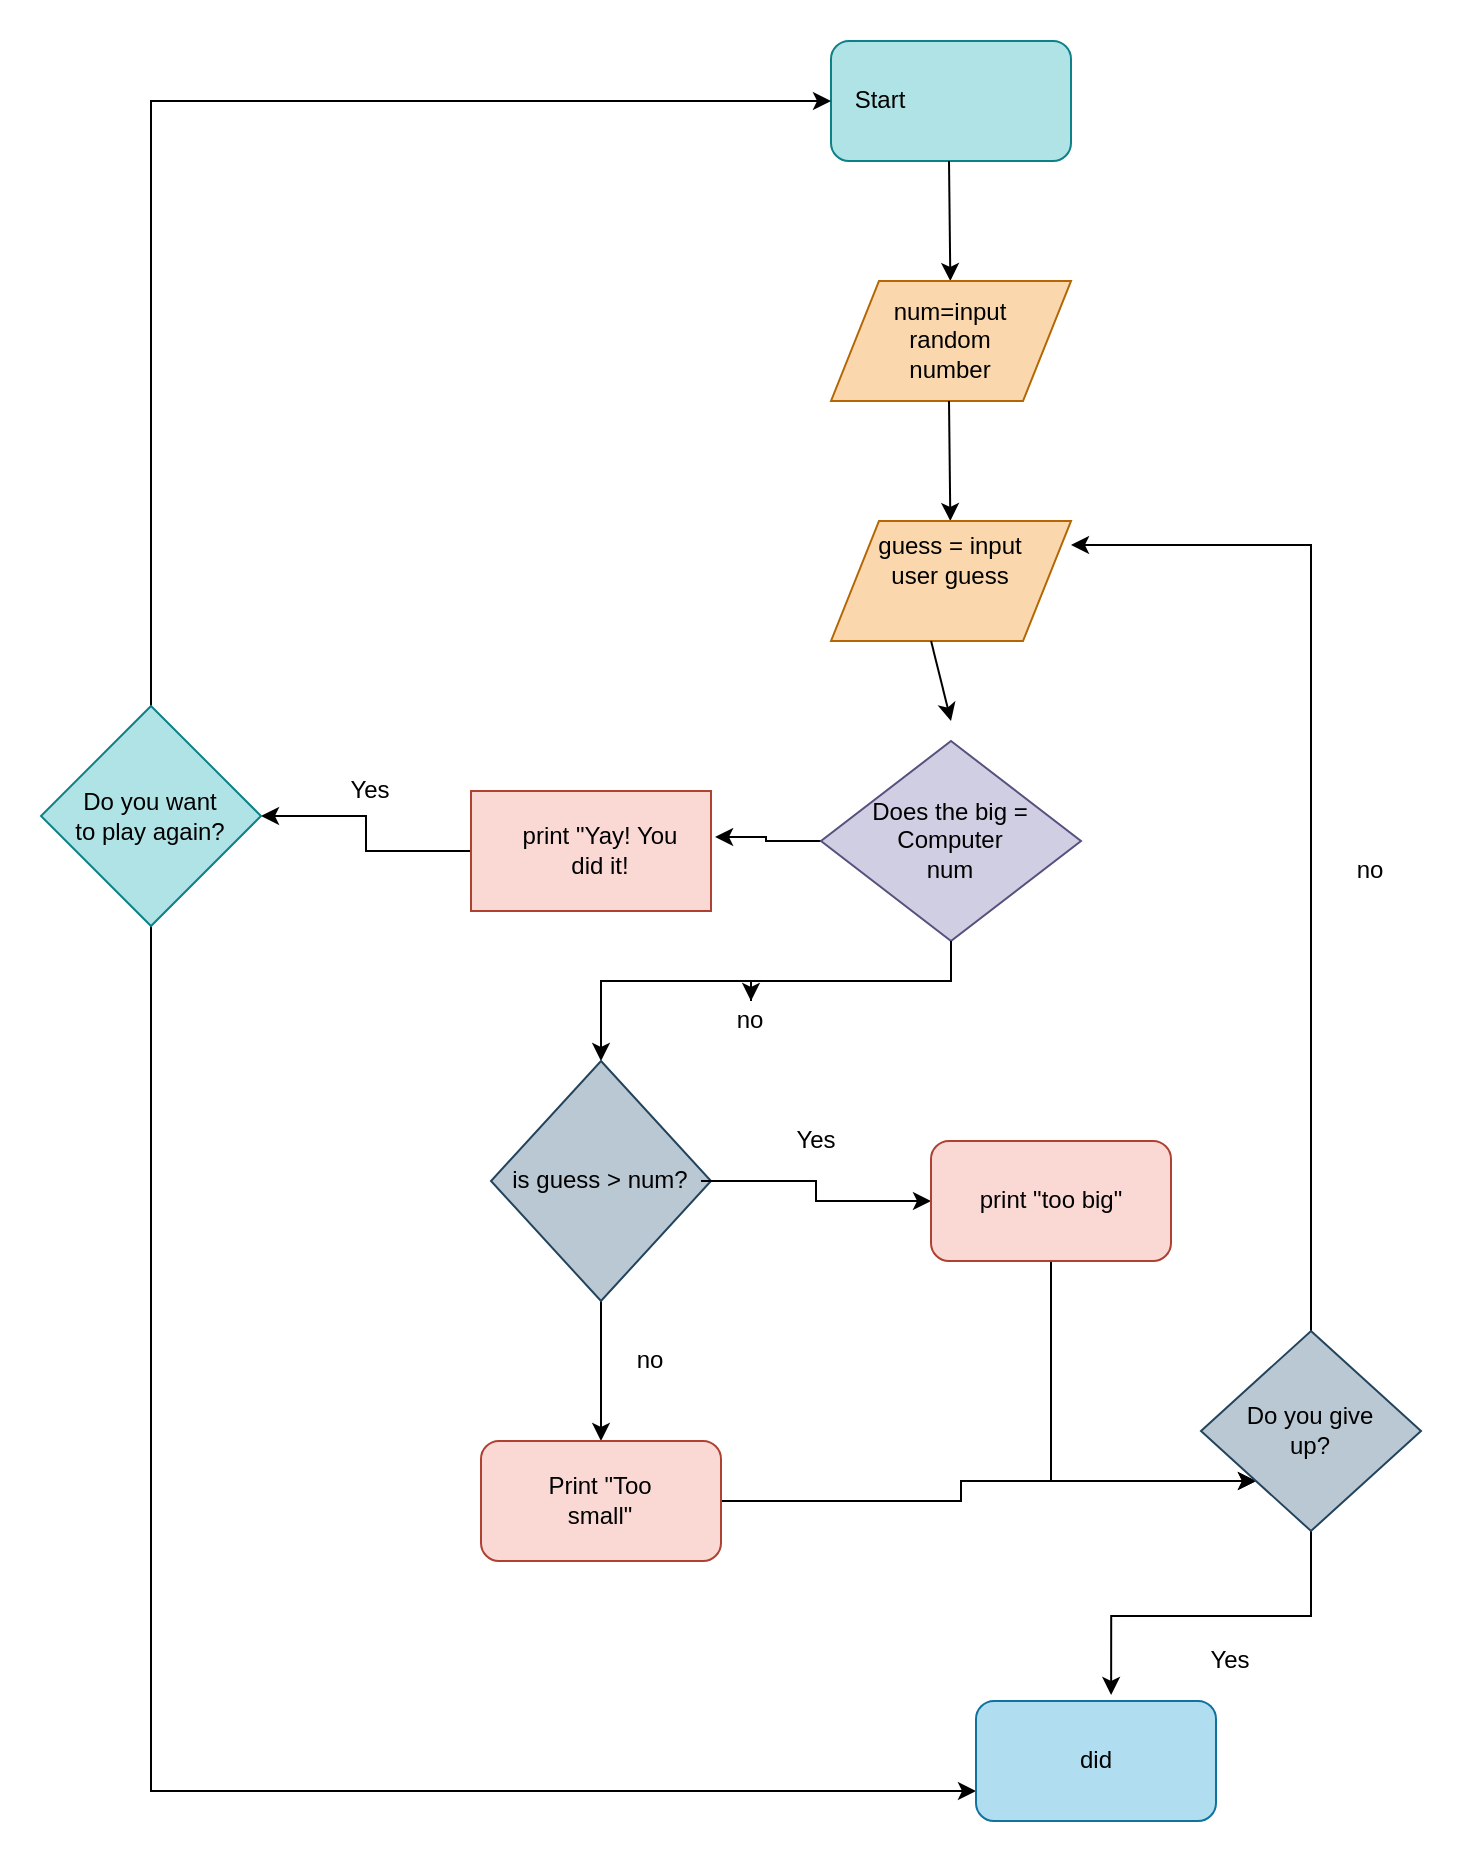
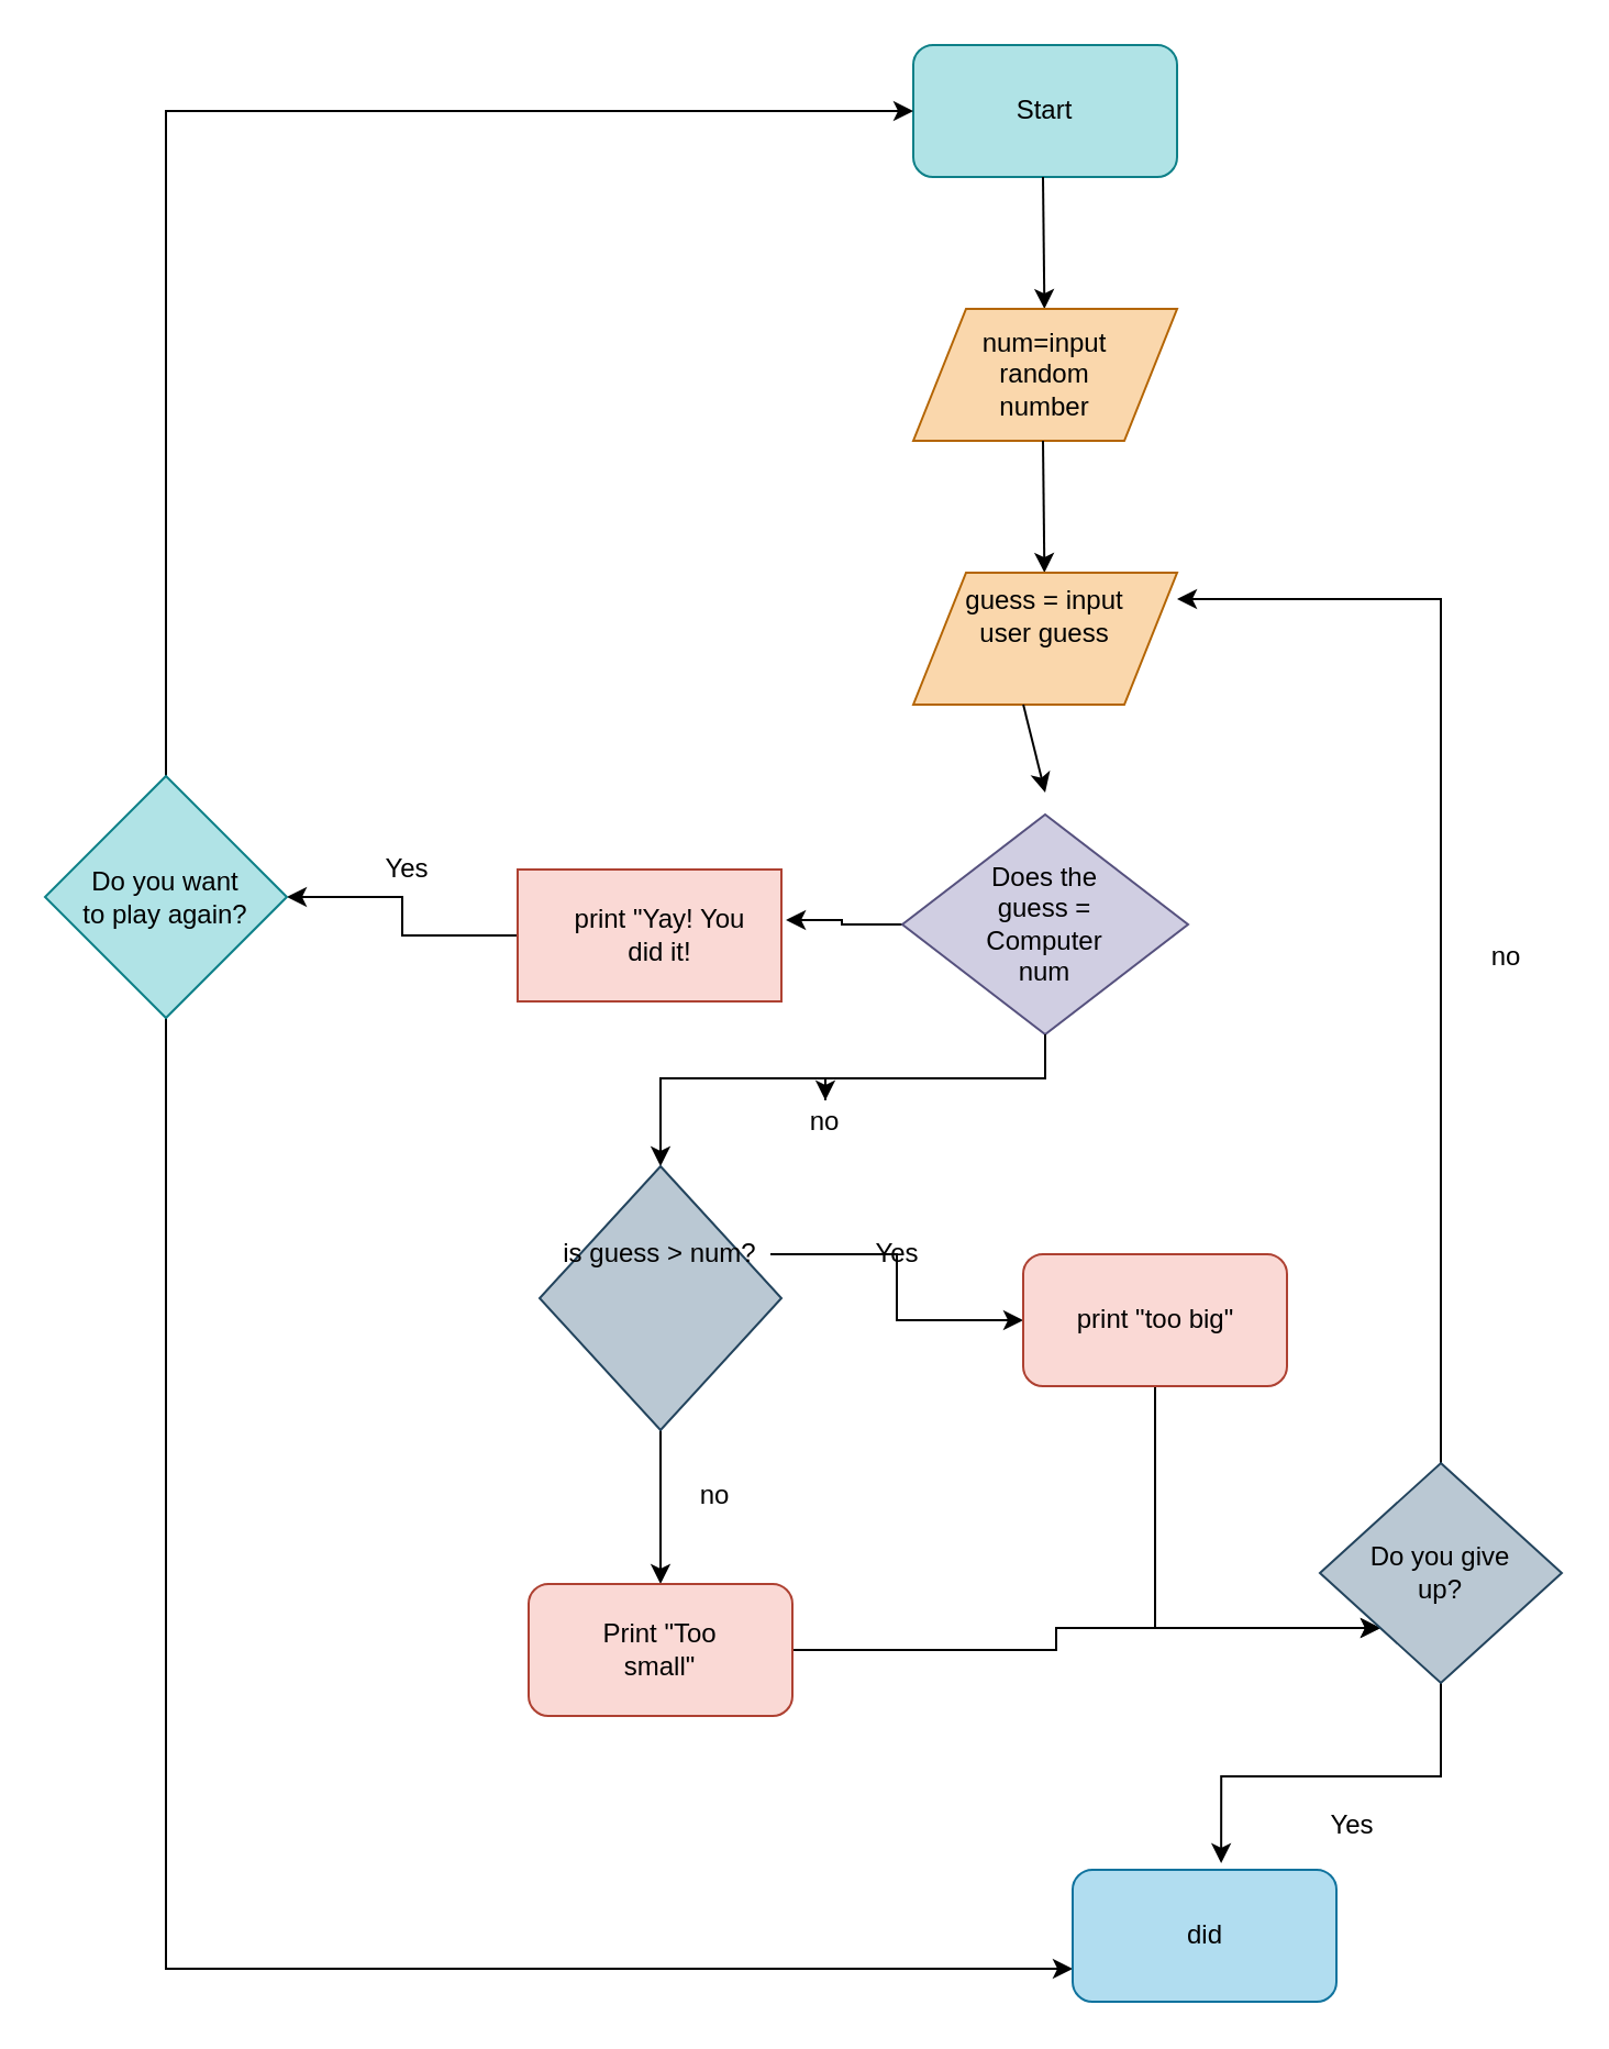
  <mxCell id="0" />
  <mxCell id="1" parent="0" />
  <mxCell id="2" value="" style="rounded=1;whiteSpace=wrap;html=1;fillColor=#b0e3e6;strokeColor=#0e8088;" vertex="1" parent="1"><mxGeometry x="415" y="20" width="120" height="60" as="geometry" /></mxCell>
- <mxCell id="3" value="Start" style="text;html=1;strokeColor=none;fillColor=none;align=center;verticalAlign=middle;whiteSpace=wrap;rounded=0;" vertex="1" parent="1"><mxGeometry x="420" y="40" width="40" height="20" as="geometry" /></mxCell>
+ <mxCell id="3" value="Start" style="text;html=1;strokeColor=none;fillColor=none;align=center;verticalAlign=middle;whiteSpace=wrap;rounded=0;" vertex="1" parent="1"><mxGeometry x="455" y="40" width="40" height="20" as="geometry" /></mxCell>
  <mxCell id="4" value="" style="endArrow=classic;html=1;" edge="1" parent="1" target="5"><mxGeometry width="50" height="50" relative="1" as="geometry"><mxPoint x="474" y="80" as="sourcePoint" /><mxPoint x="474" y="130" as="targetPoint" /></mxGeometry></mxCell>
  <mxCell id="5" value="" style="shape=parallelogram;perimeter=parallelogramPerimeter;whiteSpace=wrap;html=1;fillColor=#fad7ac;strokeColor=#b46504;" vertex="1" parent="1"><mxGeometry x="415" y="140" width="120" height="60" as="geometry" /></mxCell>
  <mxCell id="6" value="num=input random number" style="text;html=1;strokeColor=none;fillColor=none;align=center;verticalAlign=middle;whiteSpace=wrap;rounded=0;" vertex="1" parent="1"><mxGeometry x="450" y="155" width="50" height="30" as="geometry" /></mxCell>
  <mxCell id="7" value="" style="endArrow=classic;html=1;" edge="1" parent="1" target="8"><mxGeometry width="50" height="50" relative="1" as="geometry"><mxPoint x="474" y="200" as="sourcePoint" /><mxPoint x="474" y="250" as="targetPoint" /></mxGeometry></mxCell>
  <mxCell id="8" value="" style="shape=parallelogram;perimeter=parallelogramPerimeter;whiteSpace=wrap;html=1;fillColor=#fad7ac;strokeColor=#b46504;" vertex="1" parent="1"><mxGeometry x="415" y="260" width="120" height="60" as="geometry" /></mxCell>
  <mxCell id="9" value="guess = input user guess" style="text;html=1;strokeColor=none;fillColor=none;align=center;verticalAlign=middle;whiteSpace=wrap;rounded=0;" vertex="1" parent="1"><mxGeometry x="435" y="270" width="80" height="20" as="geometry" /></mxCell>
  <mxCell id="10" style="edgeStyle=orthogonalEdgeStyle;rounded=0;orthogonalLoop=1;jettySize=auto;html=1;entryX=1.017;entryY=0.383;entryDx=0;entryDy=0;entryPerimeter=0;" edge="1" parent="1" source="12" target="16"><mxGeometry relative="1" as="geometry" /></mxCell>
  <mxCell id="11" style="edgeStyle=orthogonalEdgeStyle;rounded=0;orthogonalLoop=1;jettySize=auto;html=1;entryX=0.5;entryY=0;entryDx=0;entryDy=0;" edge="1" parent="1" source="27" target="24"><mxGeometry relative="1" as="geometry"><Array as="points"><mxPoint x="300" y="490" /></Array></mxGeometry></mxCell>
  <mxCell id="12" value="" style="rhombus;whiteSpace=wrap;html=1;fillColor=#d0cee2;strokeColor=#56517e;" vertex="1" parent="1"><mxGeometry x="410" y="370" width="130" height="100" as="geometry" /></mxCell>
- <mxCell id="13" value="Does the big = Computer num" style="text;html=1;strokeColor=none;fillColor=none;align=center;verticalAlign=middle;whiteSpace=wrap;rounded=0;" vertex="1" parent="1"><mxGeometry x="435" y="395" width="80" height="50" as="geometry" /></mxCell>
+ <mxCell id="13" value="Does the guess = Computer num" style="text;html=1;strokeColor=none;fillColor=none;align=center;verticalAlign=middle;whiteSpace=wrap;rounded=0;" vertex="1" parent="1"><mxGeometry x="435" y="395" width="80" height="50" as="geometry" /></mxCell>
  <mxCell id="14" value="" style="endArrow=classic;html=1;exitX=0.417;exitY=1;exitDx=0;exitDy=0;exitPerimeter=0;" edge="1" parent="1" source="8"><mxGeometry width="50" height="50" relative="1" as="geometry"><mxPoint x="475" y="315" as="sourcePoint" /><mxPoint x="475" y="360" as="targetPoint" /></mxGeometry></mxCell>
  <mxCell id="15" style="edgeStyle=orthogonalEdgeStyle;rounded=0;orthogonalLoop=1;jettySize=auto;html=1;entryX=1;entryY=0.5;entryDx=0;entryDy=0;" edge="1" parent="1" source="16" target="20"><mxGeometry relative="1" as="geometry" /></mxCell>
  <mxCell id="16" value="" style="rounded=0;whiteSpace=wrap;html=1;fillColor=#fad9d5;strokeColor=#ae4132;" vertex="1" parent="1"><mxGeometry x="235" y="395" width="120" height="60" as="geometry" /></mxCell>
  <mxCell id="17" value="print &quot;Yay! You did it!" style="text;html=1;strokeColor=none;fillColor=none;align=center;verticalAlign=middle;whiteSpace=wrap;rounded=0;" vertex="1" parent="1"><mxGeometry x="255" y="400" width="90" height="50" as="geometry" /></mxCell>
  <mxCell id="18" style="edgeStyle=orthogonalEdgeStyle;rounded=0;orthogonalLoop=1;jettySize=auto;html=1;entryX=0;entryY=0.5;entryDx=0;entryDy=0;" edge="1" parent="1" source="20" target="2"><mxGeometry relative="1" as="geometry"><Array as="points"><mxPoint x="75" y="50" /></Array></mxGeometry></mxCell>
  <mxCell id="19" style="edgeStyle=orthogonalEdgeStyle;rounded=0;orthogonalLoop=1;jettySize=auto;html=1;entryX=0;entryY=0.75;entryDx=0;entryDy=0;exitX=0.5;exitY=1;exitDx=0;exitDy=0;" edge="1" parent="1" source="20" target="42"><mxGeometry relative="1" as="geometry"><Array as="points"><mxPoint x="75" y="895" /></Array></mxGeometry></mxCell>
  <mxCell id="20" value="" style="rhombus;whiteSpace=wrap;html=1;fillColor=#b0e3e6;strokeColor=#0e8088;" vertex="1" parent="1"><mxGeometry x="20" y="352.5" width="110" height="110" as="geometry" /></mxCell>
  <mxCell id="21" value="Do you want to play again?" style="text;html=1;strokeColor=none;fillColor=none;align=center;verticalAlign=middle;whiteSpace=wrap;rounded=0;" vertex="1" parent="1"><mxGeometry x="35" y="390" width="80" height="35" as="geometry" /></mxCell>
  <mxCell id="22" value="Yes" style="text;html=1;strokeColor=none;fillColor=none;align=center;verticalAlign=middle;whiteSpace=wrap;rounded=0;" vertex="1" parent="1"><mxGeometry x="165" y="385" width="40" height="20" as="geometry" /></mxCell>
  <mxCell id="23" style="edgeStyle=orthogonalEdgeStyle;rounded=0;orthogonalLoop=1;jettySize=auto;html=1;entryX=0.5;entryY=0;entryDx=0;entryDy=0;" edge="1" parent="1" source="24" target="34"><mxGeometry relative="1" as="geometry" /></mxCell>
  <mxCell id="24" value="" style="rhombus;whiteSpace=wrap;html=1;fillColor=#bac8d3;strokeColor=#23445d;" vertex="1" parent="1"><mxGeometry x="245" y="530" width="110" height="120" as="geometry" /></mxCell>
  <mxCell id="25" style="edgeStyle=orthogonalEdgeStyle;rounded=0;orthogonalLoop=1;jettySize=auto;html=1;entryX=0;entryY=0.5;entryDx=0;entryDy=0;" edge="1" parent="1" source="26" target="30"><mxGeometry relative="1" as="geometry" /></mxCell>
- <mxCell id="26" value="is guess &amp;gt; num?" style="text;html=1;strokeColor=none;fillColor=none;align=center;verticalAlign=middle;whiteSpace=wrap;rounded=0;" vertex="1" parent="1"><mxGeometry x="250" y="560" width="100" height="60" as="geometry" /></mxCell>
+ <mxCell id="26" value="is guess &amp;gt; num?" style="text;html=1;strokeColor=none;fillColor=none;align=center;verticalAlign=middle;whiteSpace=wrap;rounded=0;" vertex="1" parent="1"><mxGeometry x="250" y="540" width="100" height="60" as="geometry" /></mxCell>
  <mxCell id="27" value="no" style="text;html=1;strokeColor=none;fillColor=none;align=center;verticalAlign=middle;whiteSpace=wrap;rounded=0;" vertex="1" parent="1"><mxGeometry x="355" y="500" width="40" height="20" as="geometry" /></mxCell>
  <mxCell id="28" style="edgeStyle=orthogonalEdgeStyle;rounded=0;orthogonalLoop=1;jettySize=auto;html=1;entryX=0.5;entryY=0;entryDx=0;entryDy=0;" edge="1" parent="1" source="12" target="27"><mxGeometry relative="1" as="geometry"><mxPoint x="475" y="470" as="sourcePoint" /><mxPoint x="300" y="530" as="targetPoint" /><Array as="points"><mxPoint x="475" y="490" /></Array></mxGeometry></mxCell>
  <mxCell id="29" style="edgeStyle=orthogonalEdgeStyle;rounded=0;orthogonalLoop=1;jettySize=auto;html=1;entryX=0;entryY=1;entryDx=0;entryDy=0;" edge="1" parent="1" source="30" target="39"><mxGeometry relative="1" as="geometry"><Array as="points"><mxPoint x="525" y="740" /></Array></mxGeometry></mxCell>
  <mxCell id="30" value="" style="rounded=1;whiteSpace=wrap;html=1;fillColor=#fad9d5;strokeColor=#ae4132;" vertex="1" parent="1"><mxGeometry x="465" y="570" width="120" height="60" as="geometry" /></mxCell>
  <mxCell id="31" value="print &quot;too big&quot;" style="text;html=1;strokeColor=none;fillColor=none;align=center;verticalAlign=middle;whiteSpace=wrap;rounded=0;" vertex="1" parent="1"><mxGeometry x="487.5" y="590" width="75" height="20" as="geometry" /></mxCell>
  <mxCell id="32" value="Yes" style="text;html=1;strokeColor=none;fillColor=none;align=center;verticalAlign=middle;whiteSpace=wrap;rounded=0;" vertex="1" parent="1"><mxGeometry x="387.5" y="560" width="40" height="20" as="geometry" /></mxCell>
  <mxCell id="33" style="edgeStyle=orthogonalEdgeStyle;rounded=0;orthogonalLoop=1;jettySize=auto;html=1;entryX=0;entryY=1;entryDx=0;entryDy=0;" edge="1" parent="1" source="34" target="39"><mxGeometry relative="1" as="geometry"><mxPoint x="555" y="740" as="targetPoint" /></mxGeometry></mxCell>
  <mxCell id="34" value="" style="rounded=1;whiteSpace=wrap;html=1;fillColor=#fad9d5;strokeColor=#ae4132;" vertex="1" parent="1"><mxGeometry x="240" y="720" width="120" height="60" as="geometry" /></mxCell>
  <mxCell id="35" value="Print &quot;Too small&quot;" style="text;html=1;strokeColor=none;fillColor=none;align=center;verticalAlign=middle;whiteSpace=wrap;rounded=0;" vertex="1" parent="1"><mxGeometry x="260" y="735" width="80" height="30" as="geometry" /></mxCell>
  <mxCell id="36" value="no" style="text;html=1;strokeColor=none;fillColor=none;align=center;verticalAlign=middle;whiteSpace=wrap;rounded=0;" vertex="1" parent="1"><mxGeometry x="305" y="670" width="40" height="20" as="geometry" /></mxCell>
  <mxCell id="37" style="edgeStyle=orthogonalEdgeStyle;rounded=0;orthogonalLoop=1;jettySize=auto;html=1;entryX=1;entryY=0.2;entryDx=0;entryDy=0;entryPerimeter=0;" edge="1" parent="1" source="39" target="8"><mxGeometry relative="1" as="geometry"><Array as="points"><mxPoint x="655" y="272" /></Array></mxGeometry></mxCell>
  <mxCell id="38" style="edgeStyle=orthogonalEdgeStyle;rounded=0;orthogonalLoop=1;jettySize=auto;html=1;entryX=0.563;entryY=-0.05;entryDx=0;entryDy=0;entryPerimeter=0;" edge="1" parent="1" source="39" target="42"><mxGeometry relative="1" as="geometry" /></mxCell>
  <mxCell id="39" value="" style="rhombus;whiteSpace=wrap;html=1;fillColor=#bac8d3;strokeColor=#23445d;" vertex="1" parent="1"><mxGeometry x="600" y="665" width="110" height="100" as="geometry" /></mxCell>
  <mxCell id="40" value="Do you give up?" style="text;html=1;strokeColor=none;fillColor=none;align=center;verticalAlign=middle;whiteSpace=wrap;rounded=0;" vertex="1" parent="1"><mxGeometry x="615" y="700" width="80" height="30" as="geometry" /></mxCell>
  <mxCell id="41" value="no" style="text;html=1;strokeColor=none;fillColor=none;align=center;verticalAlign=middle;whiteSpace=wrap;rounded=0;" vertex="1" parent="1"><mxGeometry x="665" y="425" width="40" height="20" as="geometry" /></mxCell>
  <mxCell id="42" value="" style="rounded=1;whiteSpace=wrap;html=1;fillColor=#b1ddf0;strokeColor=#10739e;" vertex="1" parent="1"><mxGeometry x="487.5" y="850" width="120" height="60" as="geometry" /></mxCell>
  <mxCell id="43" value="did" style="text;html=1;strokeColor=none;fillColor=none;align=center;verticalAlign=middle;whiteSpace=wrap;rounded=0;" vertex="1" parent="1"><mxGeometry x="527.5" y="870" width="40" height="20" as="geometry" /></mxCell>
  <mxCell id="44" value="Yes" style="text;html=1;strokeColor=none;fillColor=none;align=center;verticalAlign=middle;whiteSpace=wrap;rounded=0;" vertex="1" parent="1"><mxGeometry x="595" y="820" width="40" height="20" as="geometry" /></mxCell>
